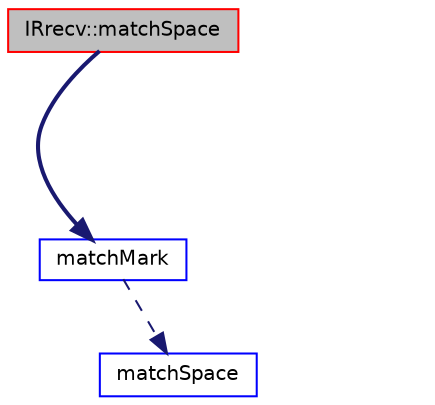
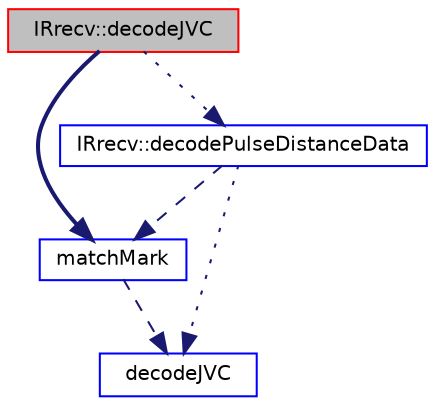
  digraph {
    rankdir=TB
    node [color=blue fillcolor=white fontname=Helvetica fontsize=10 shape=record style=filled]
    edge [color=midnightblue fontname=Helvetica fontsize=10 labelfontname=Helvetica labelfontsize=10 style=dotted]
-   n1 [color=red fillcolor=grey75 fontcolor=black height=0.2 label="IRrecv::matchSpace" width=0.4]
+   n1 [color=red fillcolor=grey75 fontcolor=black height=0.2 label="IRrecv::decodeJVC" width=0.4]
+   n2 [height=0.2 label="IRrecv::decodePulseDistanceData" width=0.4]
    n3 [height=0.2 label=matchMark width=0.4]
-   n4 [height=0.2 label=matchSpace width=0.4]
+   n4 [height=0.2 label=decodeJVC width=0.4]
+   n1 -> n2
    n1 -> n3 [style=bold]
+   n2 -> n3 [style=dashed]
+   n2 -> n4
    n3 -> n4 [style=dashed]
  }
